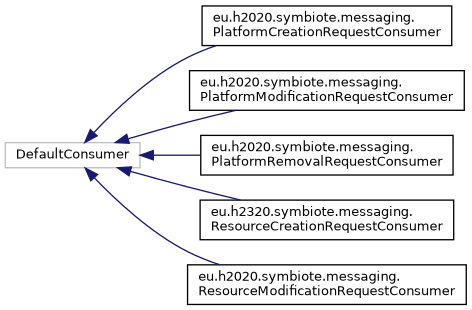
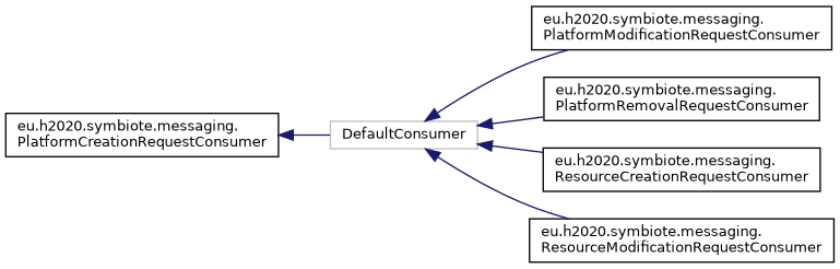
  digraph {
    rankdir=LR
    node [color=black fillcolor=white fontname=Helvetica fontsize=10 shape=record style=filled]
    edge [color=midnightblue dir=back fontname=Helvetica fontsize=10 labelfontname=Helvetica labelfontsize=10 style=solid]
    n1 [color=grey75 height=0.2 label=DefaultConsumer width=0.4]
    n2 [height=0.2 label="eu.h2020.symbiote.messaging.\lPlatformCreationRequestConsumer" width=0.4]
    n3 [height=0.2 label="eu.h2020.symbiote.messaging.\lPlatformModificationRequestConsumer" width=0.4]
    n4 [height=0.2 label="eu.h2020.symbiote.messaging.\lPlatformRemovalRequestConsumer" width=0.4]
-   n5 [height=0.2 label="eu.h2320.symbiote.messaging.\lResourceCreationRequestConsumer" width=0.4]
+   n5 [height=0.2 label="eu.h2020.symbiote.messaging.\lResourceCreationRequestConsumer" width=0.4]
    n6 [height=0.2 label="eu.h2020.symbiote.messaging.\lResourceModificationRequestConsumer" width=0.4]
-   n1 -> n2
+   n2 -> n1
    n1 -> n3
    n1 -> n4
    n1 -> n5
    n1 -> n6
  }
